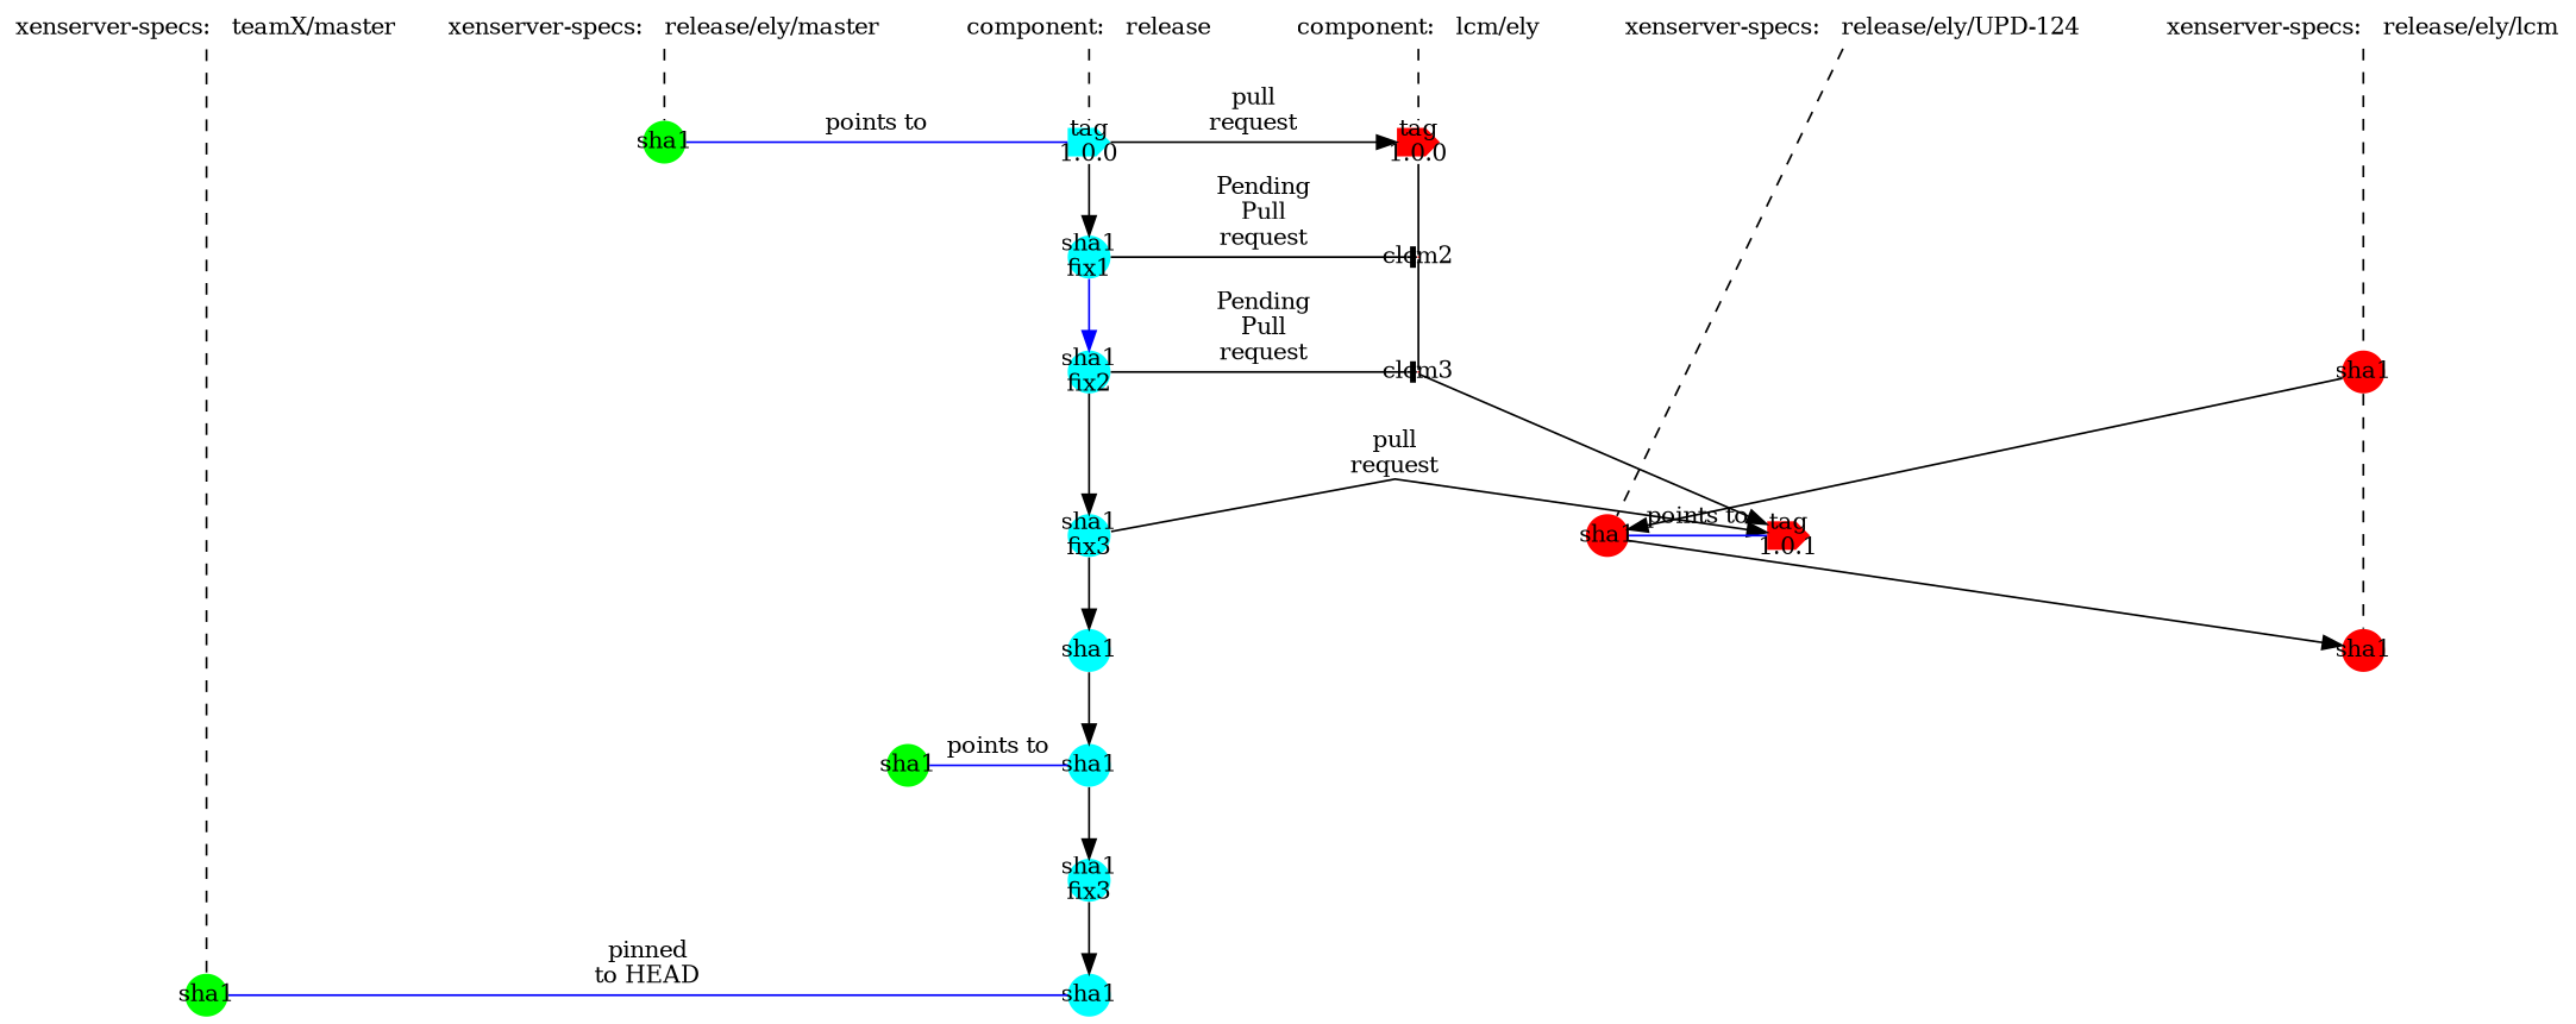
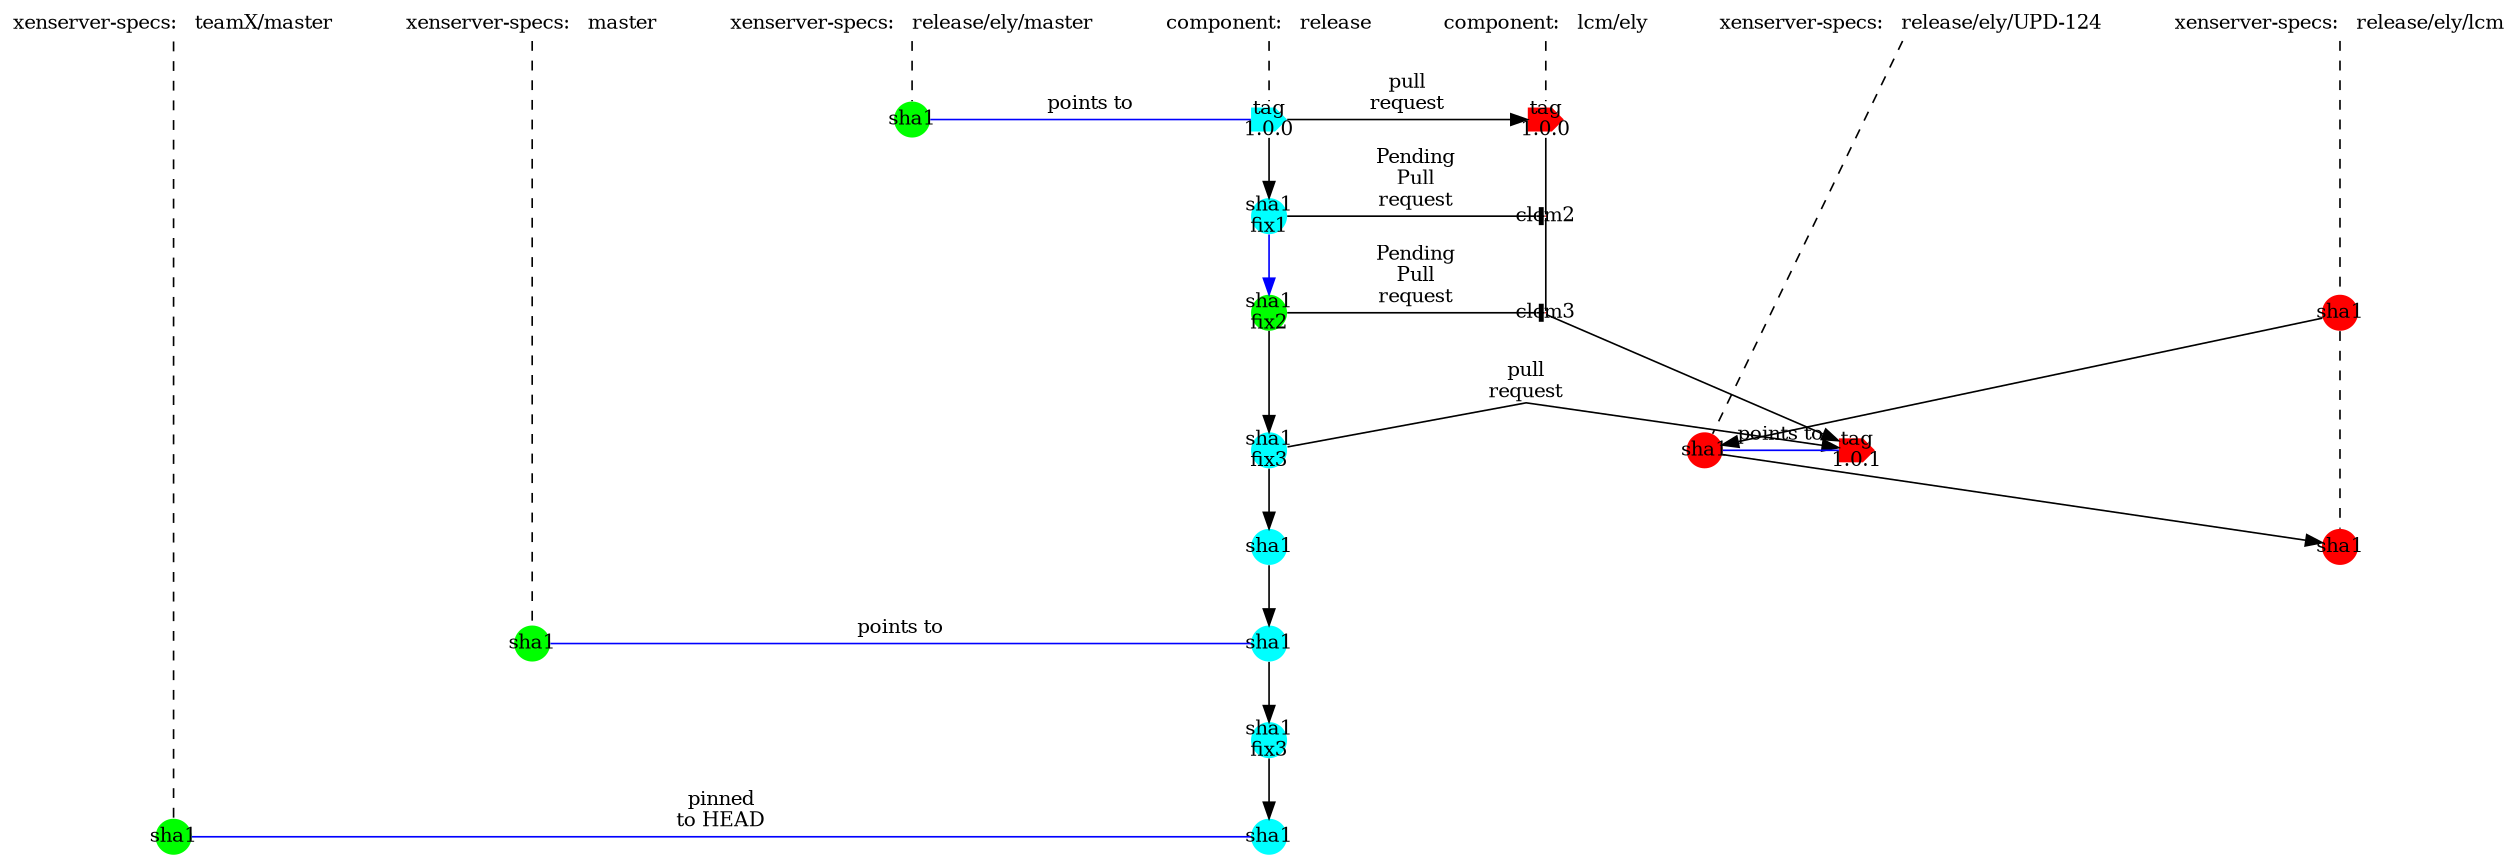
  strict digraph {
    forcelabels=false
    rankdir=TB
    splines=line
    node [color=black fillcolor=cyan fixedsize=true font=Consolas fontcolor=black fontsize="12pt" penwidth=0 shape=circle style=filled]
    edge [color=black font=Consolas fontcolor=black fontsize="12pt" style=filled arrowhead=none weight=100]
    n1 [arrowhead=none color="#b0b0b0" fillcolor=none fixedsize=false height=0 label="xenserver-specs:   teamX/master" margin=0.05 shape=none style=dashed width=0]
+   n2 [arrowhead=none color="#b0b0b0" fillcolor=none fixedsize=false height=0 label="xenserver-specs:   master" margin=0.05 shape=none style=dashed width=0]
    n3 [arrowhead=none color="#b0b0b0" fillcolor=none fixedsize=false height=0 label="xenserver-specs:   release/ely/master" margin=0.05 shape=none style=dashed width=0]
    n4 [arrowhead=none color="#b0b0b0" fillcolor=none fixedsize=false height=0 label="component:   release" margin=0.05 shape=none style=dashed width=0]
    n5 [arrowhead=none color="#b0b0b0" fillcolor=none fixedsize=false height=0 label="component:   lcm/ely" margin=0.05 shape=none style=dashed width=0]
    n6 [arrowhead=none color="#b0b0b0" fillcolor=none fixedsize=false height=0 label="xenserver-specs:   release/ely/UPD-124" margin=0.05 shape=none style=dashed width=0]
    n7 [arrowhead=none color="#b0b0b0" fillcolor=none fixedsize=false height=0 label="xenserver-specs:   release/ely/lcm" margin=0.05 shape=none style=dashed width=0]
    n8 [fillcolor=green height=0.3 label=sha1 width=0.3]
    n9 [height=0.3 label="tag\n1.0.0" shape=cds width=0.3]
    n10 [fillcolor=green height=0.3 label=sha1 width=0.3]
    n11 [height=0.3 label=sha1 width=0.3]
    n12 [fillcolor=green height=0.3 label=sha1 width=0.3]
    n13 [height=0.3 label=sha1 width=0.3]
    n14 [fillcolor=red height=0.3 label="tag\n1.0.0" shape=cds width=0.3]
    n15 [height=0.3 label="sha1\nfix1" width=0.3]
    clcm2 [fillcolor=red height=0 width=0]
-   n17 [height=0.3 label="sha1\nfix2" width=0.3]
+   n17 [fillcolor=green height=0.3 label="sha1\nfix2" width=0.3]
    clcm3 [fillcolor=red height=0 width=0]
    n19 [height=0.3 label="sha1\nfix3" width=0.3]
    n20 [fillcolor=red height=0.3 label="tag\n1.0.1" shape=cds width=0.3]
    n21 [fillcolor=red height=0.3 label=sha1 width=0.3]
    n22 [fillcolor=red height=0.3 label=sha1 width=0.3]
    n23 [height=0.3 label="sha1\nfix3" width=0.3]
    n24 [height=0.3 label=sha1 width=0.3]
    n25 [fillcolor=red height=0.3 label=sha1 width=0.3]
    subgraph sub_1 {
      rank=same
      n1
+     n2
      n3
      n4
      n5
      n6
      n7
    }
    subgraph sub_2 {
      rank=same
      n8
      n9
    }
    subgraph sub_3 {
      rank=same
      n10
      n11
    }
    subgraph sub_4 {
      rank=same
      n12
      n13
    }
    subgraph sub_5 {
      rank=same
      n9
      n14
    }
    subgraph sub_6 {
      rank=same
      n15
      clcm2
    }
    subgraph sub_7 {
      rank=same
      n17
      clcm3
    }
    subgraph sub_8 {
      rank=same
      n19
      n20
    }
    subgraph sub_9 {
      rank=same
      n20
      n21
    }
+   n1 -> n2 [style=invis arrowhead="" weight=""]
    n1 -> n12 [style=dashed]
+   n2 -> n3 [style=invis arrowhead="" weight=""]
+   n2 -> n10 [style=dashed]
    n3 -> n4 [style=invis arrowhead="" weight=""]
    n3 -> n8 [style=dashed]
    n4 -> n5 [style=invis arrowhead="" weight=""]
    n4 -> n9 [style=dashed]
    n5 -> n6 [style=invis arrowhead="" weight=""]
    n5 -> n14 [style=dashed]
    n6 -> n7 [style=invis arrowhead="" weight=""]
    n6 -> n21 [style=dashed]
    n7 -> n22 [style=dashed]
    n8 -> n9 [color=blue label="points to" weight=1]
    n9 -> n14 [arrowhead=normal label="pull\nrequest" weight=1]
    n9 -> n15 [arrowhead=normal]
    n10 -> n11 [color=blue label="points to" weight=1]
    n11 -> n23 [arrowhead=normal]
    n12 -> n13 [color=blue label="pinned\nto HEAD" weight=1]
    n14 -> clcm2
    n15 -> clcm2 [arrowhead=tee label="Pending\nPull\nrequest" weight=1]
    n15 -> n17 [arrowhead=normal color=blue]
    clcm2 -> clcm3
    n17 -> clcm3 [arrowhead=tee label="Pending\nPull\nrequest" weight=1]
    n17 -> n19 [arrowhead=normal]
    clcm3 -> n20 [arrowhead=normal]
    n19 -> n20 [arrowhead=normal label="pull\nrequest" weight=1]
    n19 -> n24 [arrowhead=normal]
    n21 -> n20 [color=blue label="points to" weight=1]
    n21 -> n25 [arrowhead=normal weight=1]
    n22 -> n21 [arrowhead=normal weight=1]
    n22 -> n25 [style=dashed]
    n23 -> n13 [arrowhead=normal]
    n24 -> n11 [arrowhead=normal]
  }
